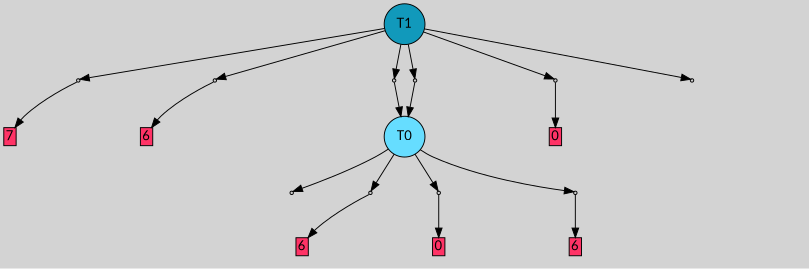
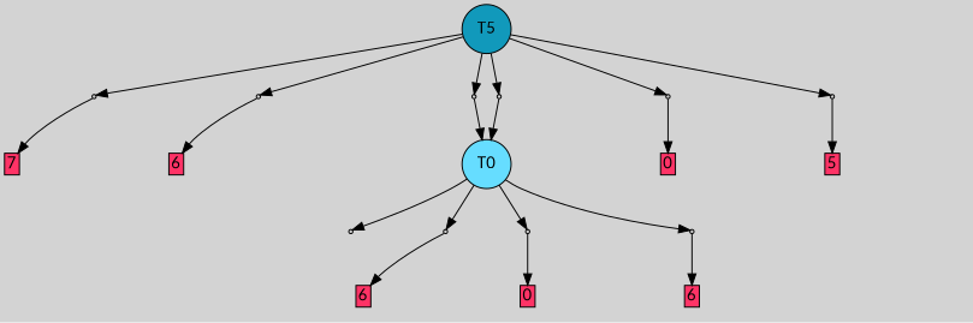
  digraph {
    bgcolor=lightgray
    fontname=Lato
    node [fontname=Lato shape=box style=filled]
    edge [fontname=Lato]
-   T1 [fillcolor="#1199bb" shape=circle]
+   T1 [fillcolor="#1199bb" shape=circle label=T5]
    P4 [fillcolor="#cccccc" shape=point]
    P5 [fillcolor="#cccccc" shape=point]
    P6 [fillcolor="#cccccc" shape=point]
    P7 [fillcolor="#cccccc" shape=point]
    P8 [fillcolor="#cccccc" shape=point]
    P9 [fillcolor="#cccccc" shape=point]
    T0 [fillcolor="#66ddff" shape=circle]
    P0 [fillcolor="#cccccc" shape=point]
    P1 [fillcolor="#cccccc" shape=point]
    P2 [fillcolor="#cccccc" shape=point]
    P3 [fillcolor="#cccccc" shape=point]
    n13 [label="2|6&2|3#3|7&#92;n4|0&4|0#0|6&#92;n" style=invis]
    n14 [label="1|0&3|4#3|7&#92;n" style=invis]
    n15 [fillcolor="#ff3366" height=0 label=6 margin=0.03 width=0]
    n16 [label="0|0&1|3#2|3&#92;n" style=invis]
    n17 [fillcolor="#ff3366" height=0 label=0 margin=0.03 width=0]
    n18 [label="5|0&3|2#0|4&#92;n" style=invis]
    n19 [fillcolor="#ff3366" height=0 label=6 margin=0.03 width=0]
    n20 [label="3|0&4|3#3|7&#92;n" style=invis]
    n21 [fillcolor="#ff3366" height=0 label=7 margin=0.03 width=0]
    n22 [label="6|0&3|4#3|7&#92;n" style=invis]
    n23 [fillcolor="#ff3366" height=0 label=6 margin=0.03 width=0]
    n24 [label="3|0&1|6#0|2&#92;n" style=invis]
    n25 [label="4|0&1|2#3|2&#92;n" style=invis]
    n26 [fillcolor="#ff3366" height=0 label=0 margin=0.03 width=0]
    n27 [label="3|0&4|7#3|6&#92;n" style=invis]
    n28 [label="3|0&3|2#0|3&#92;n" style=invis]
+   n29 [fillcolor="#ff3366" height=0 label=5 margin=0.03 width=0]
    subgraph sub_1 {
      rank=same
      T1
    }
    T1 -> P4
    T1 -> P5
    T1 -> P6
    T1 -> P7
    T1 -> P8
    T1 -> P9
    P4 -> n20 [style=invis]
    P4 -> n21
    P5 -> n22 [style=invis]
    P5 -> n23
    P6 -> T0
    P6 -> n24 [style=invis]
    P7 -> n25 [style=invis]
    P7 -> n26
    P8 -> T0
    P8 -> n27 [style=invis]
    P9 -> n28 [style=invis]
+   P9 -> n29
    T0 -> P0
    T0 -> P1
    T0 -> P2
    T0 -> P3
    P0 -> n13 [style=invis]
    P1 -> n14 [style=invis]
    P1 -> n15
    P2 -> n16 [style=invis]
    P2 -> n17
    P3 -> n18 [style=invis]
    P3 -> n19
  }
